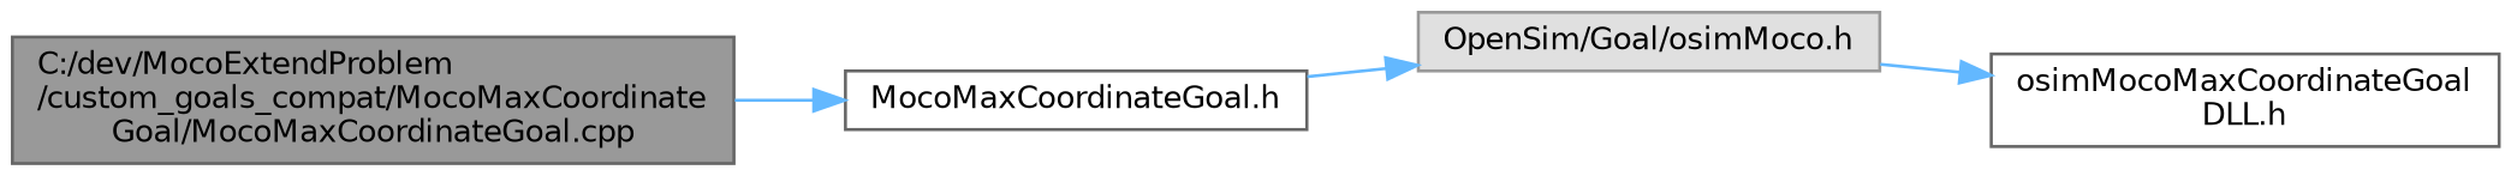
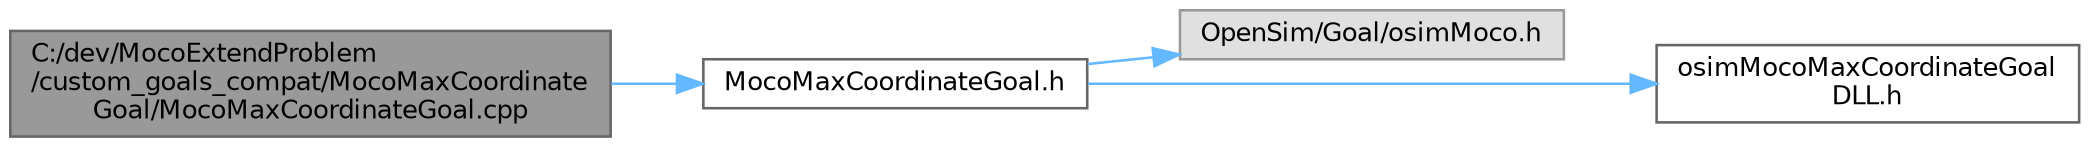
  digraph {
    rankdir=LR
    node [color=grey40 fillcolor=white fontname=Helvetica fontsize=10 shape=box style=filled]
    edge [color=steelblue1 fontname=Helvetica fontsize=10 labelfontname=Helvetica labelfontsize=10 style=solid]
    n1 [color=gray40 fillcolor=grey60 fontcolor=black height=0.2 label="C:/dev/MocoExtendProblem\l/custom_goals_compat/MocoMaxCoordinate\lGoal/MocoMaxCoordinateGoal.cpp" width=0.4]
    n2 [height=0.2 label="MocoMaxCoordinateGoal.h" width=0.4]
    n3 [color=grey60 fillcolor="#E0E0E0" height=0.2 label="OpenSim/Goal/osimMoco.h" width=0.4]
    n4 [height=0.2 label="osimMocoMaxCoordinateGoal\lDLL.h" width=0.4]
    n1 -> n2
    n2 -> n3
-   n3 -> n4
+   n2 -> n4
  }
